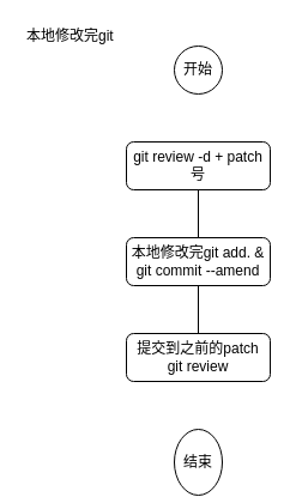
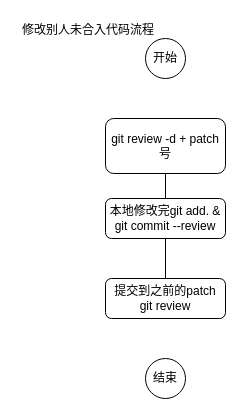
  <mxCell id="0" />
  <mxCell id="1" parent="0" />
  <mxCell id="2" value="开始" style="ellipse;whiteSpace=wrap;html=1;aspect=fixed;" vertex="1" parent="1"><mxGeometry x="145" y="38" width="40" height="40" as="geometry" /></mxCell>
- <mxCell id="3" value="git review -d + patch号&lt;br&gt;" style="rounded=1;whiteSpace=wrap;html=1;" vertex="1" parent="1"><mxGeometry x="105" y="118" width="120" height="40" as="geometry" /></mxCell>
- <mxCell id="4" value="本地修改完git add. &amp;amp; git commit --amend&lt;br&gt;" style="rounded=1;whiteSpace=wrap;html=1;" vertex="1" parent="1"><mxGeometry x="105" y="198" width="120" height="40" as="geometry" /></mxCell>
+ <mxCell id="3" value="git review -d + patch号&lt;br&gt;" style="rounded=1;whiteSpace=wrap;html=1;" vertex="1" parent="1"><mxGeometry x="105" y="118" width="120" height="55" as="geometry" /></mxCell>
+ <mxCell id="4" value="本地修改完git add. &amp;amp; git commit --review&lt;br&gt;" style="rounded=1;whiteSpace=wrap;html=1;" vertex="1" parent="1"><mxGeometry x="105" y="198" width="120" height="40" as="geometry" /></mxCell>
  <mxCell id="5" value="提交到之前的patch&lt;br&gt;git review&lt;br&gt;" style="rounded=1;whiteSpace=wrap;html=1;" vertex="1" parent="1"><mxGeometry x="105" y="278" width="120" height="40" as="geometry" /></mxCell>
  <mxCell id="6" value="" style="endArrow=none;html=1;entryX=0.5;entryY=1;entryDx=0;entryDy=0;exitX=0.5;exitY=0;exitDx=0;exitDy=0;" edge="1" parent="1" target="3"><mxGeometry width="50" height="50" relative="1" as="geometry"><mxPoint x="165" y="198" as="sourcePoint" /><mxPoint x="155" y="498" as="targetPoint" /></mxGeometry></mxCell>
  <mxCell id="7" value="" style="endArrow=none;html=1;entryX=0.5;entryY=1;entryDx=0;entryDy=0;exitX=0.5;exitY=0;exitDx=0;exitDy=0;" edge="1" parent="1"><mxGeometry width="50" height="50" relative="1" as="geometry"><mxPoint x="165" y="278" as="sourcePoint" /><mxPoint x="165" y="238" as="targetPoint" /></mxGeometry></mxCell>
- <mxCell id="8" value="结束" style="ellipse;whiteSpace=wrap;html=1;aspect=fixed;" vertex="1" parent="1"><mxGeometry x="145" y="358" width="40" height="55" as="geometry" /></mxCell>
- <mxCell id="9" value="本地修改完git" style="text;html=1;resizable=0;points=[];autosize=1;align=left;verticalAlign=top;spacingTop=-4;" vertex="1" parent="1"><mxGeometry x="20" y="20" width="150" height="20" as="geometry" /></mxCell>
+ <mxCell id="8" value="结束" style="ellipse;whiteSpace=wrap;html=1;aspect=fixed;" vertex="1" parent="1"><mxGeometry x="145" y="358" width="40" height="40" as="geometry" /></mxCell>
+ <mxCell id="9" value="修改别人未合入代码流程" style="text;html=1;resizable=0;points=[];autosize=1;align=left;verticalAlign=top;spacingTop=-4;" vertex="1" parent="1"><mxGeometry x="20" y="20" width="150" height="20" as="geometry" /></mxCell>
